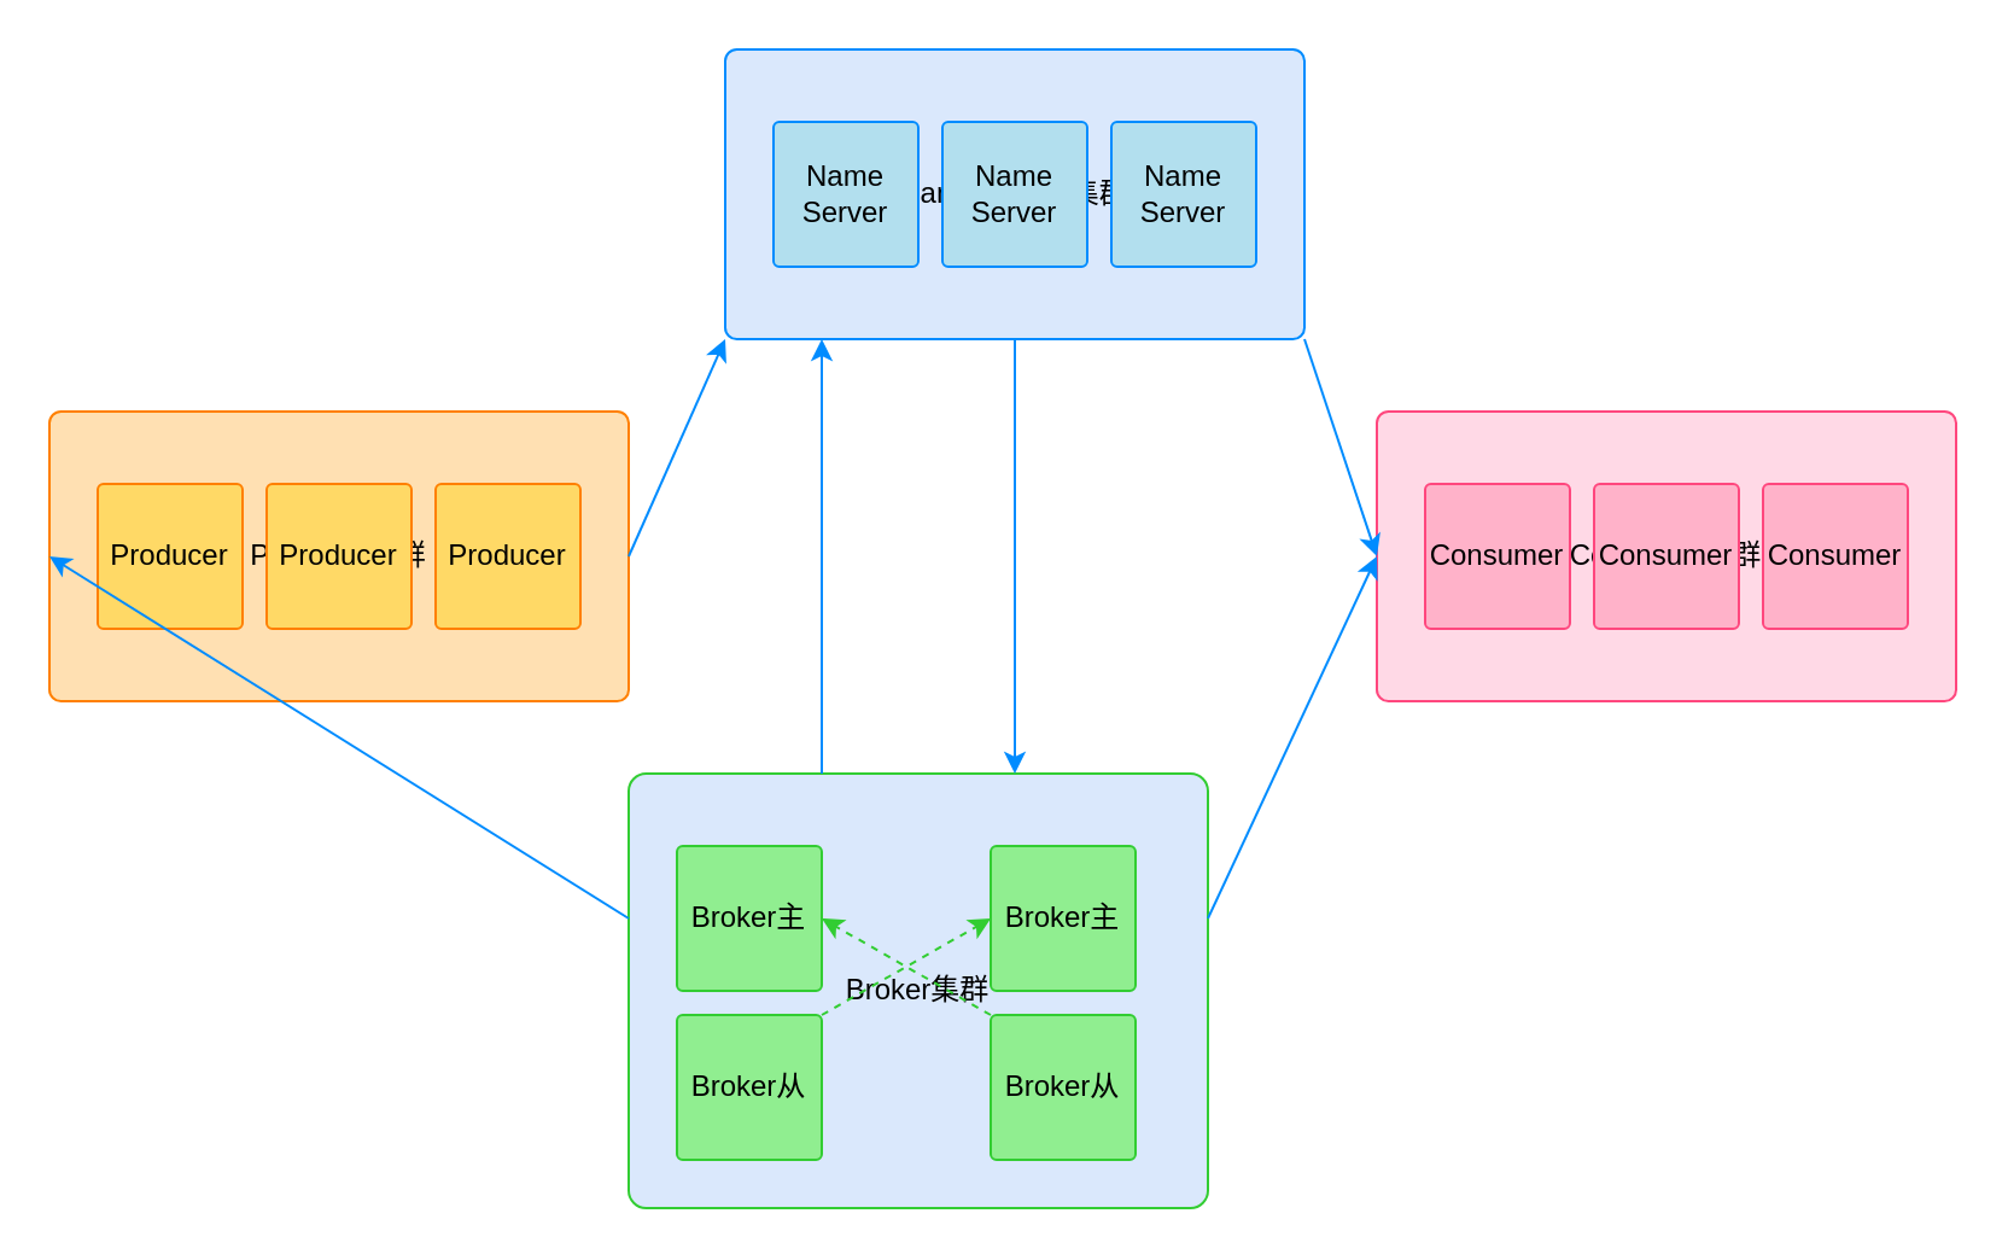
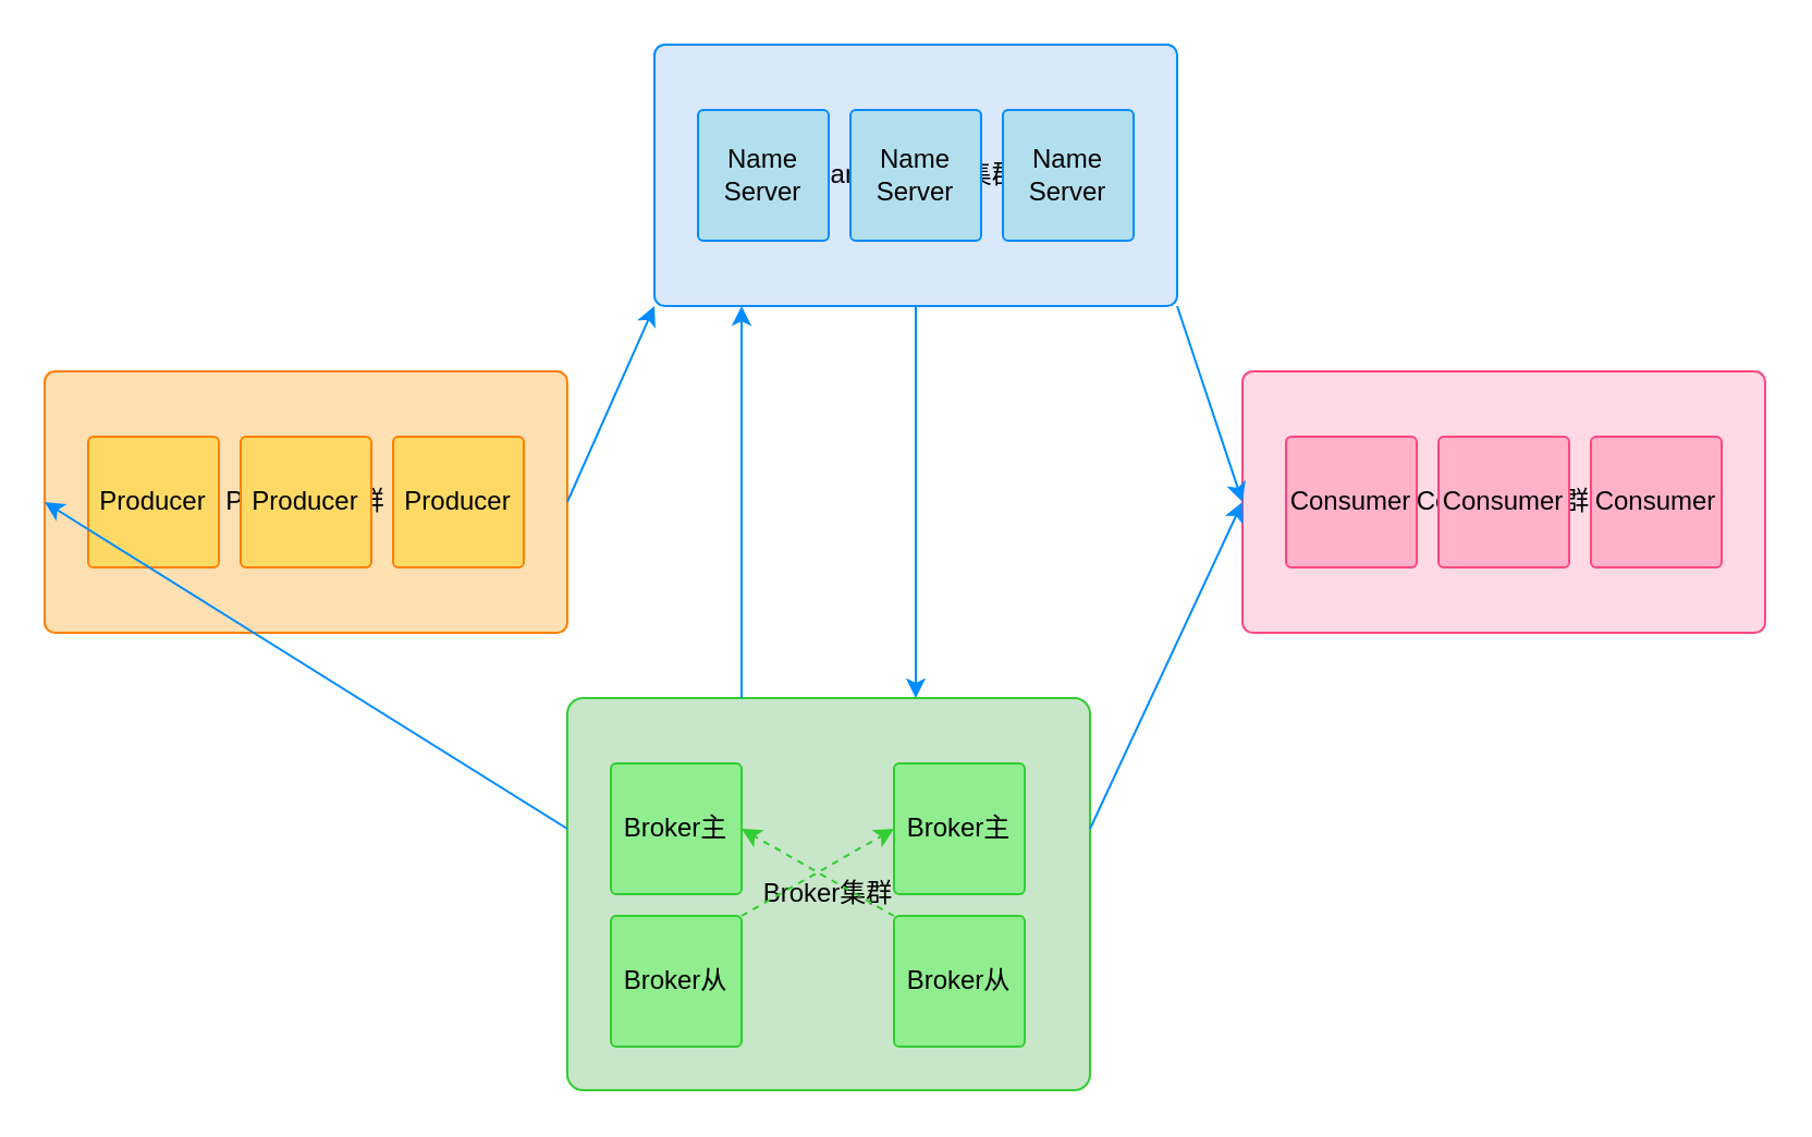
  <mxCell id="0" />
  <mxCell id="1" parent="0" />
  <mxCell id="2" value="Name Server集群" style="rounded=1;whiteSpace=wrap;html=1;arcSize=4;strokeColor=#008CFF;fillColor=#DAE8FC;" vertex="1" parent="1"><mxGeometry x="300" y="20" width="240" height="120" as="geometry" /></mxCell>
  <mxCell id="3" value="Name Server" style="rounded=1;whiteSpace=wrap;html=1;arcSize=4;strokeColor=#008CFF;fillColor=#B2DFEE;" vertex="1" parent="1"><mxGeometry x="320" y="50" width="60" height="60" as="geometry" /></mxCell>
  <mxCell id="4" value="Name Server" style="rounded=1;whiteSpace=wrap;html=1;arcSize=4;strokeColor=#008CFF;fillColor=#B2DFEE;" vertex="1" parent="1"><mxGeometry x="390" y="50" width="60" height="60" as="geometry" /></mxCell>
  <mxCell id="5" value="Name Server" style="rounded=1;whiteSpace=wrap;html=1;arcSize=4;strokeColor=#008CFF;fillColor=#B2DFEE;" vertex="1" parent="1"><mxGeometry x="460" y="50" width="60" height="60" as="geometry" /></mxCell>
  <mxCell id="6" value="Producer集群" style="rounded=1;whiteSpace=wrap;html=1;arcSize=4;strokeColor=#FF8000;fillColor=#FFE0B2;" vertex="1" parent="1"><mxGeometry x="20" y="170" width="240" height="120" as="geometry" /></mxCell>
  <mxCell id="7" value="Producer" style="rounded=1;whiteSpace=wrap;html=1;arcSize=4;strokeColor=#FF8000;fillColor=#FFD966;" vertex="1" parent="1"><mxGeometry x="40" y="200" width="60" height="60" as="geometry" /></mxCell>
  <mxCell id="8" value="Producer" style="rounded=1;whiteSpace=wrap;html=1;arcSize=4;strokeColor=#FF8000;fillColor=#FFD966;" vertex="1" parent="1"><mxGeometry x="110" y="200" width="60" height="60" as="geometry" /></mxCell>
  <mxCell id="9" value="Producer" style="rounded=1;whiteSpace=wrap;html=1;arcSize=4;strokeColor=#FF8000;fillColor=#FFD966;" vertex="1" parent="1"><mxGeometry x="180" y="200" width="60" height="60" as="geometry" /></mxCell>
- <mxCell id="10" value="Broker集群" style="rounded=1;whiteSpace=wrap;html=1;arcSize=4;strokeColor=#32CD32;fillColor=#dae8fc;" vertex="1" parent="1"><mxGeometry x="260" y="320" width="240" height="180" as="geometry" /></mxCell>
+ <mxCell id="10" value="Broker集群" style="rounded=1;whiteSpace=wrap;html=1;arcSize=4;strokeColor=#32CD32;fillColor=#C8E6C9;" vertex="1" parent="1"><mxGeometry x="260" y="320" width="240" height="180" as="geometry" /></mxCell>
  <mxCell id="11" value="Broker主" style="rounded=1;whiteSpace=wrap;html=1;arcSize=4;strokeColor=#32CD32;fillColor=#90EE90;" vertex="1" parent="1"><mxGeometry x="280" y="350" width="60" height="60" as="geometry" /></mxCell>
  <mxCell id="12" value="Broker从" style="rounded=1;whiteSpace=wrap;html=1;arcSize=4;strokeColor=#32CD32;fillColor=#90EE90;" vertex="1" parent="1"><mxGeometry x="280" y="420" width="60" height="60" as="geometry" /></mxCell>
  <mxCell id="13" value="Broker主" style="rounded=1;whiteSpace=wrap;html=1;arcSize=4;strokeColor=#32CD32;fillColor=#90EE90;" vertex="1" parent="1"><mxGeometry x="410" y="350" width="60" height="60" as="geometry" /></mxCell>
  <mxCell id="14" value="Broker从" style="rounded=1;whiteSpace=wrap;html=1;arcSize=4;strokeColor=#32CD32;fillColor=#90EE90;" vertex="1" parent="1"><mxGeometry x="410" y="420" width="60" height="60" as="geometry" /></mxCell>
  <mxCell id="15" value="Consumer集群" style="rounded=1;whiteSpace=wrap;html=1;arcSize=4;strokeColor=#FF477E;fillColor=#FFD9E6;" vertex="1" parent="1"><mxGeometry x="570" y="170" width="240" height="120" as="geometry" /></mxCell>
  <mxCell id="16" value="Consumer" style="rounded=1;whiteSpace=wrap;html=1;arcSize=4;strokeColor=#FF477E;fillColor=#FFB2C9;" vertex="1" parent="1"><mxGeometry x="590" y="200" width="60" height="60" as="geometry" /></mxCell>
  <mxCell id="17" value="Consumer" style="rounded=1;whiteSpace=wrap;html=1;arcSize=4;strokeColor=#FF477E;fillColor=#FFB2C9;" vertex="1" parent="1"><mxGeometry x="660" y="200" width="60" height="60" as="geometry" /></mxCell>
  <mxCell id="18" value="Consumer" style="rounded=1;whiteSpace=wrap;html=1;arcSize=4;strokeColor=#FF477E;fillColor=#FFB2C9;" vertex="1" parent="1"><mxGeometry x="730" y="200" width="60" height="60" as="geometry" /></mxCell>
  <mxCell id="19" value="" style="endArrow=classic;html=1;rounded=0;strokeColor=#008CFF;" edge="1" parent="1"><mxGeometry width="50" height="50" relative="1" as="geometry"><mxPoint x="260" y="230" as="sourcePoint" /><mxPoint x="300" y="140" as="targetPoint" /></mxGeometry></mxCell>
  <mxCell id="20" value="Broker发现" style="edgeLabel;resizable=0;html=1;align=center;verticalAlign=middle;" connectable="0" parent="19"><mxGeometry x="-0.286" y="-2" relative="1" as="geometry"><mxPoint as="offset" /></mxGeometry></mxCell>
  <mxCell id="21" value="" style="endArrow=classic;html=1;rounded=0;strokeColor=#008CFF;" edge="1" parent="1"><mxGeometry width="50" height="50" relative="1" as="geometry"><mxPoint x="540" y="140" as="sourcePoint" /><mxPoint x="570" y="230" as="targetPoint" /></mxGeometry></mxCell>
  <mxCell id="22" value="Broker发现" style="edgeLabel;resizable=0;html=1;align=center;verticalAlign=middle;" connectable="0" parent="21"><mxGeometry x="-0.286" y="-2" relative="1" as="geometry"><mxPoint as="offset" /></mxGeometry></mxCell>
  <mxCell id="23" value="" style="endArrow=classic;html=1;rounded=0;strokeColor=#008CFF;" edge="1" parent="1"><mxGeometry width="50" height="50" relative="1" as="geometry"><mxPoint x="420" y="140" as="sourcePoint" /><mxPoint x="420" y="320" as="targetPoint" /></mxGeometry></mxCell>
  <mxCell id="24" value="注册" style="edgeLabel;resizable=0;html=1;align=center;verticalAlign=middle;" connectable="0" parent="23"><mxGeometry x="-0.286" y="-2" relative="1" as="geometry"><mxPoint as="offset" /></mxGeometry></mxCell>
  <mxCell id="25" value="" style="endArrow=classic;html=1;rounded=0;strokeColor=#008CFF;" edge="1" parent="1"><mxGeometry width="50" height="50" relative="1" as="geometry"><mxPoint x="340" y="320" as="sourcePoint" /><mxPoint x="340" y="140" as="targetPoint" /></mxGeometry></mxCell>
  <mxCell id="26" value="Broker发现" style="edgeLabel;resizable=0;html=1;align=center;verticalAlign=middle;" connectable="0" parent="25"><mxGeometry x="-0.286" y="-2" relative="1" as="geometry"><mxPoint as="offset" /></mxGeometry></mxCell>
  <mxCell id="27" value="" style="endArrow=classic;html=1;rounded=0;strokeColor=#008CFF;" edge="1" parent="1"><mxGeometry width="50" height="50" relative="1" as="geometry"><mxPoint x="260" y="380" as="sourcePoint" /><mxPoint x="20" y="230" as="targetPoint" /></mxGeometry></mxCell>
  <mxCell id="28" value="生产消息" style="edgeLabel;resizable=0;html=1;align=center;verticalAlign=middle;" connectable="0" parent="27"><mxGeometry x="-0.286" y="-2" relative="1" as="geometry"><mxPoint as="offset" /></mxGeometry></mxCell>
  <mxCell id="29" value="" style="endArrow=classic;html=1;rounded=0;strokeColor=#008CFF;" edge="1" parent="1"><mxGeometry width="50" height="50" relative="1" as="geometry"><mxPoint x="500" y="380" as="sourcePoint" /><mxPoint x="570" y="230" as="targetPoint" /></mxGeometry></mxCell>
  <mxCell id="30" value="消费消息" style="edgeLabel;resizable=0;html=1;align=center;verticalAlign=middle;" connectable="0" parent="29"><mxGeometry x="-0.286" y="-2" relative="1" as="geometry"><mxPoint as="offset" /></mxGeometry></mxCell>
  <mxCell id="31" value="" style="endArrow=classic;html=1;rounded=0;strokeColor=#32CD32;dashed=1;" edge="1" parent="1"><mxGeometry width="50" height="50" relative="1" as="geometry"><mxPoint x="340" y="420" as="sourcePoint" /><mxPoint x="410" y="380" as="targetPoint" /></mxGeometry></mxCell>
  <mxCell id="32" value="数据同步" style="edgeLabel;resizable=0;html=1;align=center;verticalAlign=middle;" connectable="0" parent="31"><mxGeometry x="-0.286" y="-2" relative="1" as="geometry"><mxPoint as="offset" /></mxGeometry></mxCell>
  <mxCell id="33" value="" style="endArrow=classic;html=1;rounded=0;strokeColor=#32CD32;dashed=1;" edge="1" parent="1"><mxGeometry width="50" height="50" relative="1" as="geometry"><mxPoint x="410" y="420" as="sourcePoint" /><mxPoint x="340" y="380" as="targetPoint" /></mxGeometry></mxCell>
  <mxCell id="34" value="数据同步" style="edgeLabel;resizable=0;html=1;align=center;verticalAlign=middle;" connectable="0" parent="33"><mxGeometry x="-0.286" y="-2" relative="1" as="geometry"><mxPoint as="offset" /></mxGeometry></mxCell>
